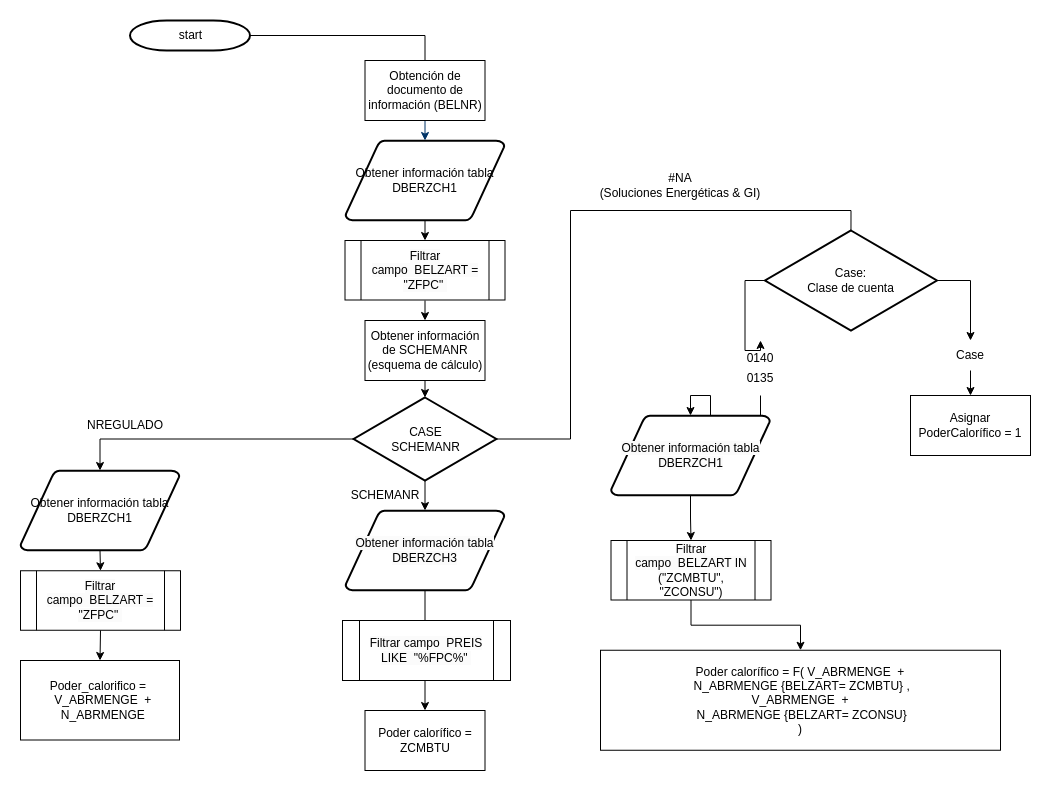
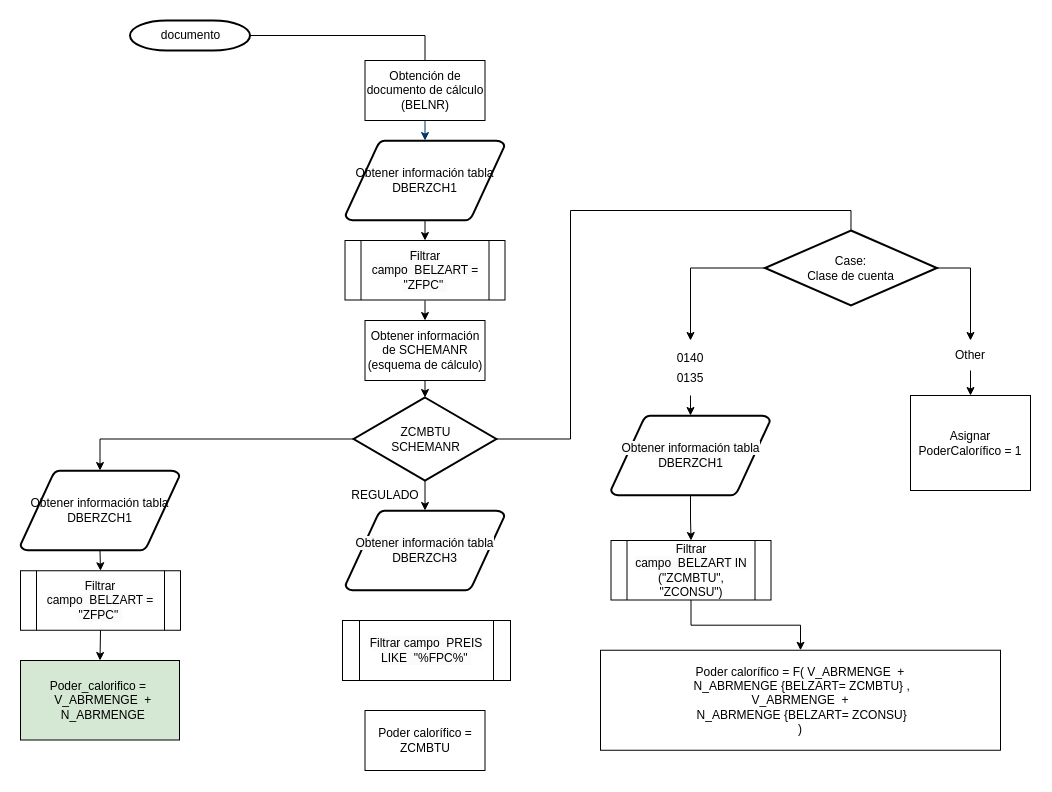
  <mxCell id="0" />
  <mxCell id="1" parent="0" />
  <mxCell id="2" style="edgeStyle=orthogonalEdgeStyle;rounded=0;orthogonalLoop=1;jettySize=auto;html=1;exitX=1;exitY=0.5;exitDx=0;exitDy=0;exitPerimeter=0;entryX=0.5;entryY=0;entryDx=0;entryDy=0;endArrow=none;" edge="1" parent="1" source="3" target="9"><mxGeometry relative="1" as="geometry" /></mxCell>
- <mxCell id="3" value="start" style="shape=mxgraph.flowchart.terminator;strokeWidth=2;gradientColor=none;gradientDirection=north;fontStyle=0;html=1;" parent="1" vertex="1"><mxGeometry x="129.5" y="20" width="120" height="30" as="geometry" /></mxCell>
+ <mxCell id="3" value="documento" style="shape=mxgraph.flowchart.terminator;strokeWidth=2;gradientColor=none;gradientDirection=north;fontStyle=0;html=1;" parent="1" vertex="1"><mxGeometry x="129.5" y="20" width="120" height="30" as="geometry" /></mxCell>
  <mxCell id="4" style="edgeStyle=orthogonalEdgeStyle;rounded=0;orthogonalLoop=1;jettySize=auto;html=1;exitX=0.5;exitY=1;exitDx=0;exitDy=0;exitPerimeter=0;entryX=0.5;entryY=0;entryDx=0;entryDy=0;" edge="1" parent="1" source="5" target="25"><mxGeometry relative="1" as="geometry" /></mxCell>
  <mxCell id="5" value="Obtener información tabla DBERZCH1" style="shape=mxgraph.flowchart.data;strokeWidth=2;gradientColor=none;gradientDirection=north;fontStyle=0;html=1;whiteSpace=wrap;" parent="1" vertex="1"><mxGeometry x="20" y="470" width="159" height="80" as="geometry" /></mxCell>
  <mxCell id="6" style="fontStyle=1;strokeColor=#003366;strokeWidth=1;html=1;entryX=0.5;entryY=0;entryDx=0;entryDy=0;exitX=0.5;exitY=1;exitDx=0;exitDy=0;entryPerimeter=0;" parent="1" source="9" target="16" edge="1"><mxGeometry relative="1" as="geometry"><mxPoint x="504" y="182.714" as="sourcePoint" /><mxPoint x="424.5" y="200" as="targetPoint" /></mxGeometry></mxCell>
  <mxCell id="7" style="edgeStyle=orthogonalEdgeStyle;rounded=0;orthogonalLoop=1;jettySize=auto;html=1;entryX=0.5;entryY=0;entryDx=0;entryDy=0;exitX=0.5;exitY=1;exitDx=0;exitDy=0;exitPerimeter=0;" edge="1" parent="1" source="16"><mxGeometry relative="1" as="geometry"><mxPoint x="424.5" y="260" as="sourcePoint" /><mxPoint x="424.5" y="240" as="targetPoint" /></mxGeometry></mxCell>
  <mxCell id="8" style="edgeStyle=orthogonalEdgeStyle;rounded=0;orthogonalLoop=1;jettySize=auto;html=1;exitX=0.5;exitY=1;exitDx=0;exitDy=0;entryX=0.5;entryY=0;entryDx=0;entryDy=0;" edge="1" parent="1" target="11"><mxGeometry relative="1" as="geometry"><mxPoint x="424.5" y="300" as="sourcePoint" /></mxGeometry></mxCell>
- <mxCell id="9" value="Obtención de documento de información (BELNR)" style="whiteSpace=wrap;html=1;" vertex="1" parent="1"><mxGeometry x="364.5" y="60" width="120" height="60" as="geometry" /></mxCell>
+ <mxCell id="9" value="Obtención de documento de cálculo (BELNR)" style="whiteSpace=wrap;html=1;" vertex="1" parent="1"><mxGeometry x="364.5" y="60" width="120" height="60" as="geometry" /></mxCell>
  <mxCell id="10" style="edgeStyle=orthogonalEdgeStyle;rounded=0;orthogonalLoop=1;jettySize=auto;html=1;exitX=0.5;exitY=1;exitDx=0;exitDy=0;entryX=0.5;entryY=0;entryDx=0;entryDy=0;entryPerimeter=0;" edge="1" parent="1" source="11" target="15"><mxGeometry relative="1" as="geometry" /></mxCell>
  <mxCell id="11" value="Obtener información de&amp;nbsp;SCHEMANR (esquema de cálculo)" style="whiteSpace=wrap;html=1;" vertex="1" parent="1"><mxGeometry x="364.5" y="320" width="120" height="60" as="geometry" /></mxCell>
  <mxCell id="12" style="edgeStyle=orthogonalEdgeStyle;rounded=0;orthogonalLoop=1;jettySize=auto;html=1;exitX=0;exitY=0.5;exitDx=0;exitDy=0;exitPerimeter=0;entryX=0.5;entryY=0;entryDx=0;entryDy=0;entryPerimeter=0;" edge="1" parent="1" source="15" target="5"><mxGeometry relative="1" as="geometry"><mxPoint x="214.5" y="510" as="targetPoint" /></mxGeometry></mxCell>
  <mxCell id="13" style="edgeStyle=orthogonalEdgeStyle;rounded=0;orthogonalLoop=1;jettySize=auto;html=1;exitX=0.5;exitY=1;exitDx=0;exitDy=0;exitPerimeter=0;entryX=0.5;entryY=0;entryDx=0;entryDy=0;entryPerimeter=0;" edge="1" parent="1" source="15" target="18"><mxGeometry relative="1" as="geometry"><mxPoint x="364.5" y="518.5" as="sourcePoint" /><mxPoint x="545" y="560" as="targetPoint" /></mxGeometry></mxCell>
  <mxCell id="14" style="edgeStyle=orthogonalEdgeStyle;rounded=0;orthogonalLoop=1;jettySize=auto;html=1;exitX=1;exitY=0.5;exitDx=0;exitDy=0;exitPerimeter=0;entryX=0.5;entryY=0;entryDx=0;entryDy=0;entryPerimeter=0;endArrow=none;" edge="1" parent="1" source="15" target="27"><mxGeometry relative="1" as="geometry"><mxPoint x="674.5" y="470" as="targetPoint" /><Array as="points"><mxPoint x="570" y="439" /><mxPoint x="570" y="210" /><mxPoint x="851" y="210" /></Array></mxGeometry></mxCell>
- <mxCell id="15" value="CASE&lt;br&gt;SCHEMANR" style="shape=mxgraph.flowchart.decision;strokeWidth=2;gradientColor=none;gradientDirection=north;fontStyle=0;html=1;" vertex="1" parent="1"><mxGeometry x="353.15" y="397" width="142.7" height="83" as="geometry" /></mxCell>
+ <mxCell id="15" value="ZCMBTU&lt;br&gt;SCHEMANR" style="shape=mxgraph.flowchart.decision;strokeWidth=2;gradientColor=none;gradientDirection=north;fontStyle=0;html=1;" vertex="1" parent="1"><mxGeometry x="353.15" y="397" width="142.7" height="83" as="geometry" /></mxCell>
  <mxCell id="16" value="Obtener información tabla DBERZCH1" style="shape=mxgraph.flowchart.data;strokeWidth=2;gradientColor=none;gradientDirection=north;fontStyle=0;html=1;whiteSpace=wrap;" vertex="1" parent="1"><mxGeometry x="345" y="140" width="159" height="80" as="geometry" /></mxCell>
- <mxCell id="17" style="edgeStyle=orthogonalEdgeStyle;rounded=0;orthogonalLoop=1;jettySize=auto;html=1;exitX=0.5;exitY=1;exitDx=0;exitDy=0;exitPerimeter=0;entryX=0.5;entryY=0;entryDx=0;entryDy=0;" edge="1" parent="1" source="18" target="21"><mxGeometry relative="1" as="geometry" /></mxCell>
  <mxCell id="18" value="&lt;span style=&quot;color: rgb(0, 0, 0); font-family: Helvetica; font-size: 12px; font-style: normal; font-variant-ligatures: normal; font-variant-caps: normal; font-weight: 400; letter-spacing: normal; orphans: 2; text-align: center; text-indent: 0px; text-transform: none; widows: 2; word-spacing: 0px; -webkit-text-stroke-width: 0px; background-color: rgb(251, 251, 251); text-decoration-thickness: initial; text-decoration-style: initial; text-decoration-color: initial; float: none; display: inline !important;&quot;&gt;Obtener información tabla DBERZCH3&lt;/span&gt;" style="shape=mxgraph.flowchart.data;strokeWidth=2;gradientColor=none;gradientDirection=north;fontStyle=0;html=1;whiteSpace=wrap;" vertex="1" parent="1"><mxGeometry x="345" y="510" width="159" height="80" as="geometry" /></mxCell>
- <mxCell id="19" value="NREGULADO" style="text;strokeColor=none;align=center;fillColor=none;html=1;verticalAlign=middle;whiteSpace=wrap;rounded=0;" vertex="1" parent="1"><mxGeometry x="94.5" y="410" width="60" height="30" as="geometry" /></mxCell>
- <mxCell id="20" value="SCHEMANR" style="text;strokeColor=none;align=center;fillColor=none;html=1;verticalAlign=middle;whiteSpace=wrap;rounded=0;" vertex="1" parent="1"><mxGeometry x="354.5" y="480" width="60" height="30" as="geometry" /></mxCell>
+ <mxCell id="20" value="REGULADO" style="text;strokeColor=none;align=center;fillColor=none;html=1;verticalAlign=middle;whiteSpace=wrap;rounded=0;" vertex="1" parent="1"><mxGeometry x="354.5" y="480" width="60" height="30" as="geometry" /></mxCell>
  <mxCell id="21" value="Poder calorífico = ZCMBTU" style="whiteSpace=wrap;html=1;" vertex="1" parent="1"><mxGeometry x="364.5" y="710" width="120" height="60" as="geometry" /></mxCell>
- <mxCell id="22" value="#NA &lt;br&gt;(Soluciones Energéticas &amp;amp; GI)" style="text;strokeColor=none;align=center;fillColor=none;html=1;verticalAlign=middle;whiteSpace=wrap;rounded=0;" vertex="1" parent="1"><mxGeometry x="589.5" y="170" width="180" height="30" as="geometry" /></mxCell>
- <mxCell id="23" value="Poder_calorifico =&amp;nbsp;&lt;br&gt;&amp;nbsp; V_ABRMENGE&amp;nbsp; +&lt;br&gt;&amp;nbsp; N_ABRMENGE" style="whiteSpace=wrap;html=1;" vertex="1" parent="1"><mxGeometry x="20" y="660" width="159" height="79.5" as="geometry" /></mxCell>
+ <mxCell id="23" value="Poder_calorifico =&amp;nbsp;&lt;br&gt;&amp;nbsp; V_ABRMENGE&amp;nbsp; +&lt;br&gt;&amp;nbsp; N_ABRMENGE" style="whiteSpace=wrap;html=1;fillColor=#d5e8d4;" vertex="1" parent="1"><mxGeometry x="20" y="660" width="159" height="79.5" as="geometry" /></mxCell>
  <mxCell id="24" style="edgeStyle=orthogonalEdgeStyle;rounded=0;orthogonalLoop=1;jettySize=auto;html=1;exitX=0.5;exitY=1;exitDx=0;exitDy=0;entryX=0.5;entryY=0;entryDx=0;entryDy=0;" edge="1" parent="1" source="25" target="23"><mxGeometry relative="1" as="geometry" /></mxCell>
  <mxCell id="25" value="&lt;span style=&quot;color: rgb(0, 0, 0); font-family: Helvetica; font-size: 12px; font-style: normal; font-variant-ligatures: normal; font-variant-caps: normal; font-weight: 400; letter-spacing: normal; orphans: 2; text-align: center; text-indent: 0px; text-transform: none; widows: 2; word-spacing: 0px; -webkit-text-stroke-width: 0px; background-color: rgb(251, 251, 251); text-decoration-thickness: initial; text-decoration-style: initial; text-decoration-color: initial; float: none; display: inline !important;&quot;&gt;Filtrar campo&amp;nbsp;&amp;nbsp;BELZART = &quot;ZFPC&quot;&amp;nbsp;&lt;/span&gt;" style="shape=process;whiteSpace=wrap;html=1;backgroundOutline=1;" vertex="1" parent="1"><mxGeometry x="20" y="570.25" width="160" height="59.5" as="geometry" /></mxCell>
  <mxCell id="26" value="&lt;span style=&quot;color: rgb(0, 0, 0); font-family: Helvetica; font-size: 12px; font-style: normal; font-variant-ligatures: normal; font-variant-caps: normal; font-weight: 400; letter-spacing: normal; orphans: 2; text-align: center; text-indent: 0px; text-transform: none; widows: 2; word-spacing: 0px; -webkit-text-stroke-width: 0px; background-color: rgb(251, 251, 251); text-decoration-thickness: initial; text-decoration-style: initial; text-decoration-color: initial; float: none; display: inline !important;&quot;&gt;Filtrar campo&amp;nbsp;&amp;nbsp;BELZART = &quot;ZFPC&quot;&amp;nbsp;&lt;/span&gt;" style="shape=process;whiteSpace=wrap;html=1;backgroundOutline=1;" vertex="1" parent="1"><mxGeometry x="344.5" y="240" width="160" height="59.5" as="geometry" /></mxCell>
- <mxCell id="27" value="Case:&lt;br&gt;Clase de cuenta" style="shape=mxgraph.flowchart.decision;strokeWidth=2;gradientColor=none;gradientDirection=north;fontStyle=0;html=1;" vertex="1" parent="1"><mxGeometry x="764.5" y="230" width="171.93" height="100" as="geometry" /></mxCell>
- <mxCell id="28" value="Asignar PoderCalorífico = 1" style="whiteSpace=wrap;html=1;" vertex="1" parent="1"><mxGeometry x="910" y="395" width="120" height="60" as="geometry" /></mxCell>
+ <mxCell id="27" value="Case:&lt;br&gt;Clase de cuenta" style="shape=mxgraph.flowchart.decision;strokeWidth=2;gradientColor=none;gradientDirection=north;fontStyle=0;html=1;" vertex="1" parent="1"><mxGeometry x="764.5" y="230" width="171.93" height="75" as="geometry" /></mxCell>
+ <mxCell id="28" value="Asignar PoderCalorífico = 1" style="whiteSpace=wrap;html=1;" vertex="1" parent="1"><mxGeometry x="910" y="395" width="120" height="95" as="geometry" /></mxCell>
  <mxCell id="29" value="" style="edgeStyle=orthogonalEdgeStyle;rounded=0;orthogonalLoop=1;jettySize=auto;html=1;exitX=0;exitY=0.5;exitDx=0;exitDy=0;exitPerimeter=0;entryX=0.5;entryY=0;entryDx=0;entryDy=0;" edge="1" parent="1" source="27" target="31"><mxGeometry relative="1" as="geometry"><mxPoint x="760" y="510" as="sourcePoint" /><mxPoint x="700" y="590" as="targetPoint" /></mxGeometry></mxCell>
  <mxCell id="30" style="edgeStyle=orthogonalEdgeStyle;rounded=0;orthogonalLoop=1;jettySize=auto;html=1;exitX=0.5;exitY=1;exitDx=0;exitDy=0;entryX=0.5;entryY=0;entryDx=0;entryDy=0;entryPerimeter=0;" edge="1" parent="1" source="31" target="36"><mxGeometry relative="1" as="geometry" /></mxCell>
- <mxCell id="31" value="&lt;table style=&quot;border-collapse:&lt;br/&gt; collapse;width:48pt&quot; width=&quot;64&quot; cellspacing=&quot;0&quot; cellpadding=&quot;0&quot; border=&quot;0&quot;&gt; &lt;colgroup&gt;&lt;col style=&quot;width:48pt&quot; width=&quot;64&quot;&gt;&lt;/colgroup&gt; &lt;tbody&gt;&lt;tr style=&quot;height:15.0pt&quot; height=&quot;20&quot;&gt;  &lt;td style=&quot;height:15.0pt;width:48pt&quot; width=&quot;64&quot; height=&quot;20&quot;&gt;0140&lt;/td&gt; &lt;/tr&gt; &lt;tr style=&quot;height:15.0pt&quot; height=&quot;20&quot;&gt;  &lt;td style=&quot;height:15.0pt&quot; height=&quot;20&quot;&gt;0135&lt;/td&gt; &lt;/tr&gt;&lt;/tbody&gt;&lt;/table&gt;" style="text;strokeColor=none;align=center;fillColor=none;html=1;verticalAlign=middle;whiteSpace=wrap;rounded=0;" vertex="1" parent="1"><mxGeometry x="730" y="340" width="60" height="55" as="geometry" /></mxCell>
+ <mxCell id="31" value="&lt;table style=&quot;border-collapse:&lt;br/&gt; collapse;width:48pt&quot; width=&quot;64&quot; cellspacing=&quot;0&quot; cellpadding=&quot;0&quot; border=&quot;0&quot;&gt; &lt;colgroup&gt;&lt;col style=&quot;width:48pt&quot; width=&quot;64&quot;&gt;&lt;/colgroup&gt; &lt;tbody&gt;&lt;tr style=&quot;height:15.0pt&quot; height=&quot;20&quot;&gt;  &lt;td style=&quot;height:15.0pt;width:48pt&quot; width=&quot;64&quot; height=&quot;20&quot;&gt;0140&lt;/td&gt; &lt;/tr&gt; &lt;tr style=&quot;height:15.0pt&quot; height=&quot;20&quot;&gt;  &lt;td style=&quot;height:15.0pt&quot; height=&quot;20&quot;&gt;0135&lt;/td&gt; &lt;/tr&gt;&lt;/tbody&gt;&lt;/table&gt;" style="text;strokeColor=none;align=center;fillColor=none;html=1;verticalAlign=middle;whiteSpace=wrap;rounded=0;" vertex="1" parent="1"><mxGeometry x="660" y="340" width="60" height="55" as="geometry" /></mxCell>
  <mxCell id="32" value="" style="edgeStyle=orthogonalEdgeStyle;rounded=0;orthogonalLoop=1;jettySize=auto;html=1;exitX=1;exitY=0.5;exitDx=0;exitDy=0;exitPerimeter=0;entryX=0.5;entryY=0;entryDx=0;entryDy=0;" edge="1" parent="1" source="27" target="34"><mxGeometry relative="1" as="geometry"><mxPoint x="970" y="590" as="targetPoint" /><mxPoint x="932" y="510" as="sourcePoint" /></mxGeometry></mxCell>
  <mxCell id="33" style="edgeStyle=orthogonalEdgeStyle;rounded=0;orthogonalLoop=1;jettySize=auto;html=1;exitX=0.5;exitY=1;exitDx=0;exitDy=0;entryX=0.5;entryY=0;entryDx=0;entryDy=0;" edge="1" parent="1" source="34" target="28"><mxGeometry relative="1" as="geometry" /></mxCell>
- <mxCell id="34" value="Case" style="text;strokeColor=none;align=center;fillColor=none;html=1;verticalAlign=middle;whiteSpace=wrap;rounded=0;" vertex="1" parent="1"><mxGeometry x="940" y="340" width="60" height="30" as="geometry" /></mxCell>
+ <mxCell id="34" value="Other" style="text;strokeColor=none;align=center;fillColor=none;html=1;verticalAlign=middle;whiteSpace=wrap;rounded=0;" vertex="1" parent="1"><mxGeometry x="940" y="340" width="60" height="30" as="geometry" /></mxCell>
  <mxCell id="35" style="edgeStyle=orthogonalEdgeStyle;rounded=0;orthogonalLoop=1;jettySize=auto;html=1;exitX=0.5;exitY=1;exitDx=0;exitDy=0;exitPerimeter=0;entryX=0.5;entryY=0;entryDx=0;entryDy=0;" edge="1" parent="1" source="36" target="40"><mxGeometry relative="1" as="geometry" /></mxCell>
  <mxCell id="36" value="&lt;span style=&quot;color: rgb(0, 0, 0); font-family: Helvetica; font-size: 12px; font-style: normal; font-variant-ligatures: normal; font-variant-caps: normal; font-weight: 400; letter-spacing: normal; orphans: 2; text-align: center; text-indent: 0px; text-transform: none; widows: 2; word-spacing: 0px; -webkit-text-stroke-width: 0px; background-color: rgb(251, 251, 251); text-decoration-thickness: initial; text-decoration-style: initial; text-decoration-color: initial; float: none; display: inline !important;&quot;&gt;Obtener información tabla DBERZCH1&lt;/span&gt;" style="shape=mxgraph.flowchart.data;strokeWidth=2;gradientColor=none;gradientDirection=north;fontStyle=0;html=1;whiteSpace=wrap;" vertex="1" parent="1"><mxGeometry x="610.5" y="415" width="159" height="80" as="geometry" /></mxCell>
  <mxCell id="37" value="&lt;span style=&quot;color: rgb(0, 0, 0); font-family: Helvetica; font-size: 12px; font-style: normal; font-variant-ligatures: normal; font-variant-caps: normal; font-weight: 400; letter-spacing: normal; orphans: 2; text-align: center; text-indent: 0px; text-transform: none; widows: 2; word-spacing: 0px; -webkit-text-stroke-width: 0px; background-color: rgb(251, 251, 251); text-decoration-thickness: initial; text-decoration-style: initial; text-decoration-color: initial; float: none; display: inline !important;&quot;&gt;Filtrar campo&amp;nbsp;&amp;nbsp;PREIS LIKE&amp;nbsp; &quot;%FPC%&quot;&amp;nbsp;&lt;/span&gt;" style="shape=process;whiteSpace=wrap;html=1;backgroundOutline=1;" vertex="1" parent="1"><mxGeometry x="342" y="620" width="168" height="60" as="geometry" /></mxCell>
  <mxCell id="38" value="Poder calorífico = F(&amp;nbsp;V_ABRMENGE&amp;nbsp; +&lt;br style=&quot;border-color: var(--border-color);&quot;&gt;&amp;nbsp; N_ABRMENGE {BELZART= ZCMBTU} ,&amp;nbsp;&lt;br&gt;V_ABRMENGE&amp;nbsp; +&lt;br style=&quot;border-color: var(--border-color);&quot;&gt;&amp;nbsp; N_ABRMENGE {BELZART= ZCONSU}&amp;nbsp;&lt;br&gt;)" style="whiteSpace=wrap;html=1;" vertex="1" parent="1"><mxGeometry x="600" y="649.75" width="400" height="100" as="geometry" /></mxCell>
  <mxCell id="39" style="edgeStyle=orthogonalEdgeStyle;rounded=0;orthogonalLoop=1;jettySize=auto;html=1;exitX=0.5;exitY=1;exitDx=0;exitDy=0;entryX=0.5;entryY=0;entryDx=0;entryDy=0;" edge="1" parent="1" source="40" target="38"><mxGeometry relative="1" as="geometry" /></mxCell>
  <mxCell id="40" value="&lt;span style=&quot;color: rgb(0, 0, 0); font-family: Helvetica; font-size: 12px; font-style: normal; font-variant-ligatures: normal; font-variant-caps: normal; font-weight: 400; letter-spacing: normal; orphans: 2; text-align: center; text-indent: 0px; text-transform: none; widows: 2; word-spacing: 0px; -webkit-text-stroke-width: 0px; background-color: rgb(251, 251, 251); text-decoration-thickness: initial; text-decoration-style: initial; text-decoration-color: initial; float: none; display: inline !important;&quot;&gt;Filtrar campo&amp;nbsp;&amp;nbsp;BELZART IN (&quot;&lt;/span&gt;ZCMBTU&quot;,&lt;br style=&quot;border-color: var(--border-color);&quot;&gt;&quot;ZCONSU&quot;)" style="shape=process;whiteSpace=wrap;html=1;backgroundOutline=1;" vertex="1" parent="1"><mxGeometry x="610.5" y="540" width="160" height="59.5" as="geometry" /></mxCell>
